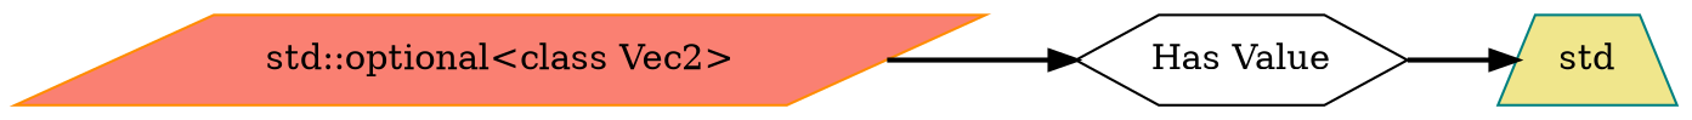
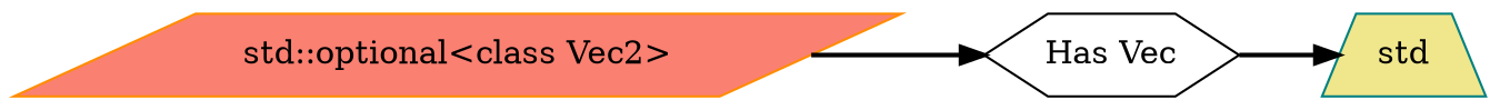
  digraph {
    rankdir=LR
    node [style=filled]
    edge [style=bold]
    n1 [color=teal fillcolor=khaki label=std shape=trapezium]
    n2 [color=darkorange fillcolor=salmon label="std::optional<class Vec2>" shape=parallelogram]
-   n3 [color=black fillcolor=white label="Has Value" shape=hexagon]
+   n3 [color=black fillcolor=white label="Has Vec" shape=hexagon]
    subgraph sub_1 {
      rank=max
      n1
    }
    n2 -> n3
    n3 -> n1
  }
